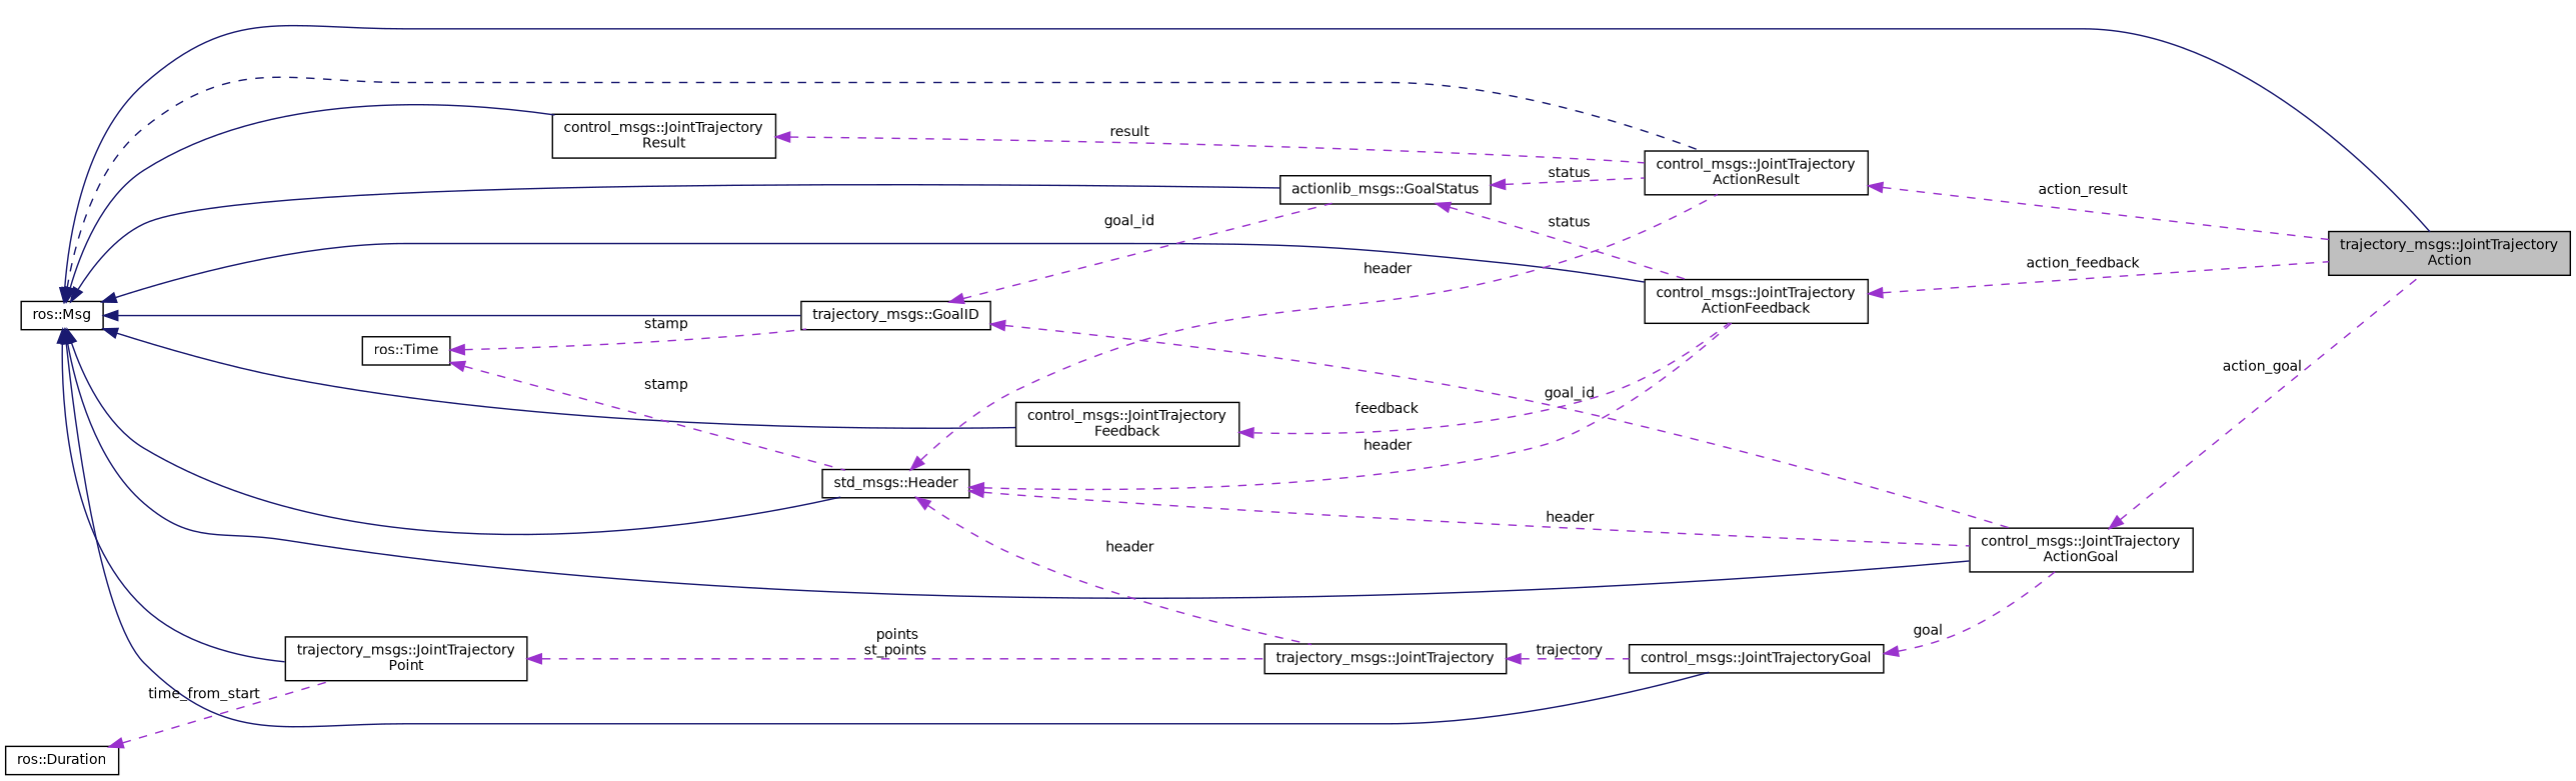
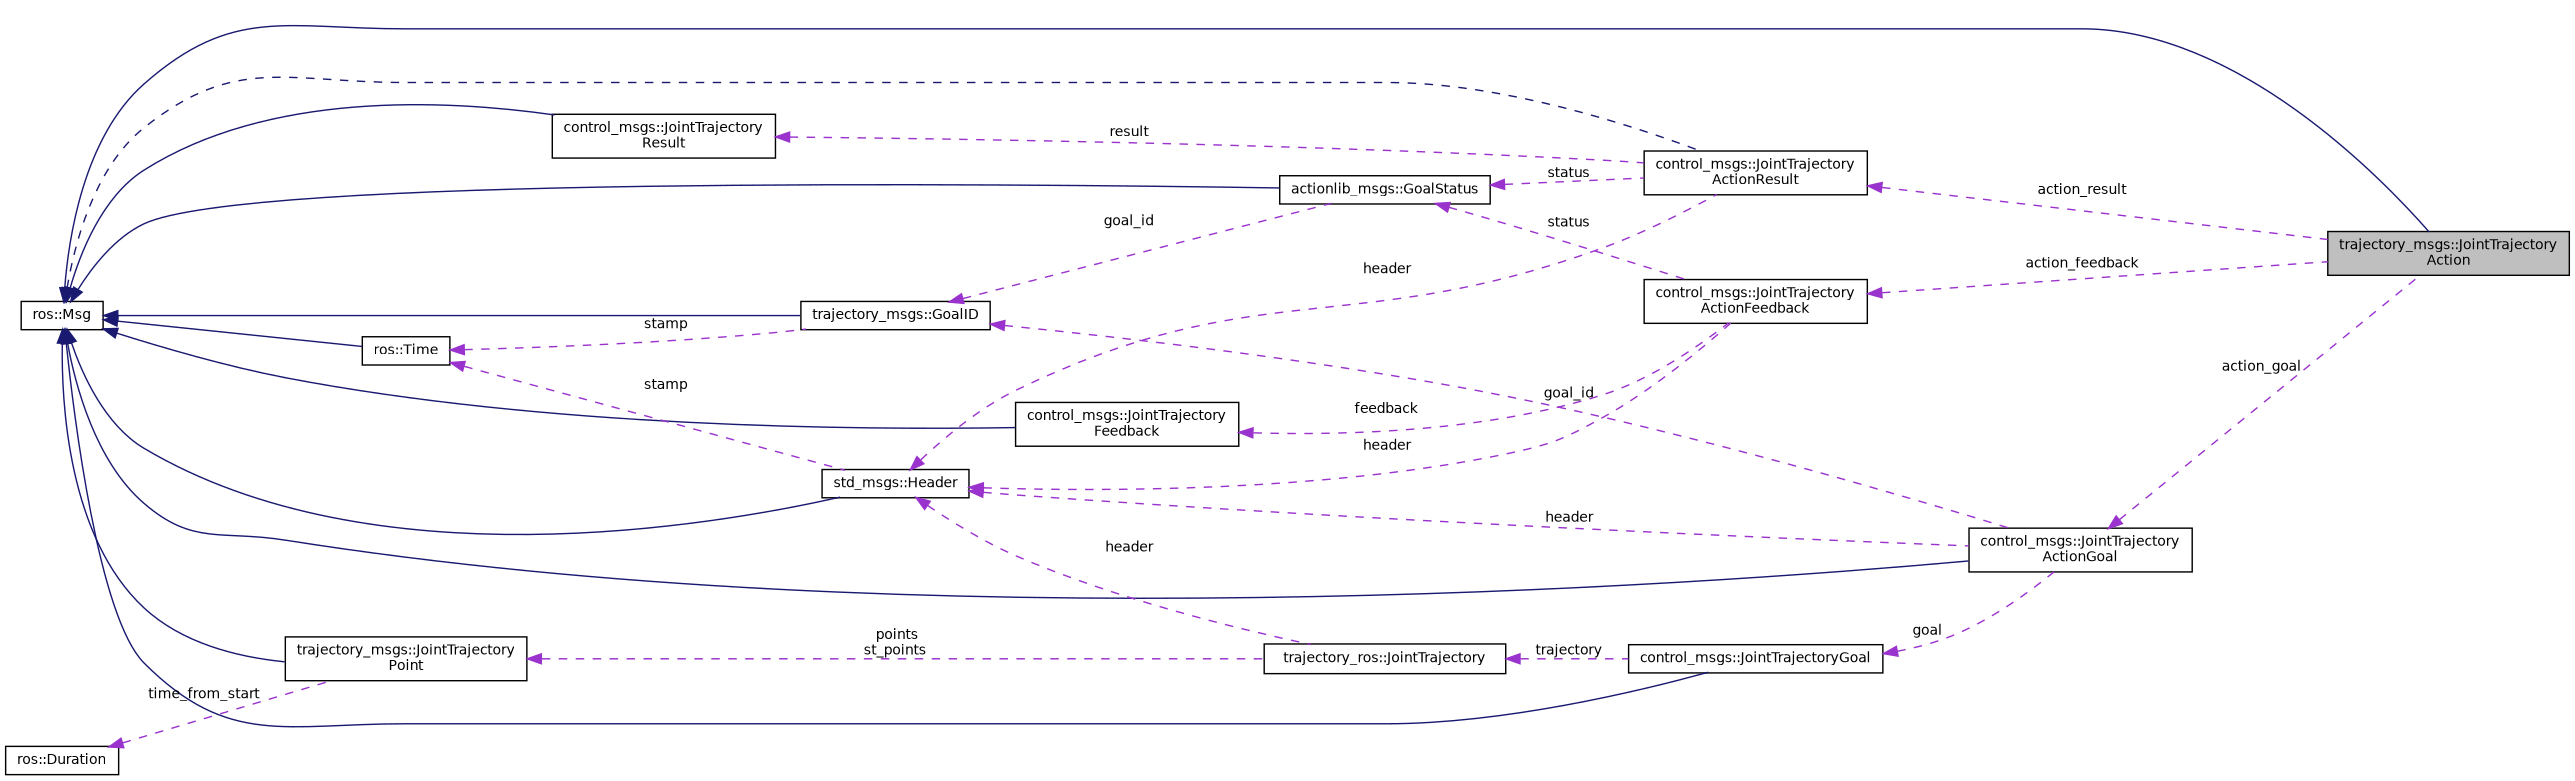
  digraph {
    rankdir=LR
    node [color=black fillcolor=white fontname=Helvetica fontsize=10 shape=record style=filled]
    edge [color=darkorchid3 dir=back fontname=Helvetica fontsize=10 labelfontname=Helvetica labelfontsize=10 style=dashed]
    n1 [fillcolor=grey75 fontcolor=black height=0.2 label="trajectory_msgs::JointTrajectory\lAction" width=0.4]
    n2 [height=0.2 label="ros::Msg" width=0.4]
    n3 [height=0.2 label="control_msgs::JointTrajectory\lActionResult" width=0.4]
    n4 [height=0.2 label="control_msgs::JointTrajectory\lResult" width=0.4]
    n5 [height=0.2 label="actionlib_msgs::GoalStatus" width=0.4]
    n6 [height=0.2 label="trajectory_msgs::GoalID" width=0.4]
    n7 [height=0.2 label="std_msgs::Header" width=0.4]
    n8 [height=0.2 label="control_msgs::JointTrajectory\lActionGoal" width=0.4]
    n9 [height=0.2 label="control_msgs::JointTrajectoryGoal" width=0.4]
    n10 [height=0.2 label="trajectory_msgs::JointTrajectory\lPoint" width=0.4]
    n11 [height=0.2 label="control_msgs::JointTrajectory\lActionFeedback" width=0.4]
    n12 [height=0.2 label="control_msgs::JointTrajectory\lFeedback" width=0.4]
-   n13 [height=0.2 label="trajectory_msgs::JointTrajectory" width=0.4]
+   n13 [height=0.2 label="trajectory_ros::JointTrajectory" width=0.4]
    n14 [height=0.2 label="ros::Time" width=0.4]
    n15 [height=0.2 label="ros::Duration" width=0.4]
    n2 -> n1 [color=midnightblue style=solid]
    n2 -> n3 [color=midnightblue]
    n2 -> n4 [color=midnightblue style=solid]
    n2 -> n5 [color=midnightblue style=solid]
    n2 -> n6 [color=midnightblue style=solid]
    n2 -> n7 [color=midnightblue style=solid]
    n2 -> n8 [color=midnightblue style=solid]
    n2 -> n9 [color=midnightblue style=solid]
    n2 -> n10 [color=midnightblue style=solid]
-   n2 -> n11 [color=midnightblue style=solid]
+   n2 -> n14 [color=midnightblue style=solid]
    n2 -> n12 [color=midnightblue style=solid]
    n3 -> n1 [label=" action_result"]
    n4 -> n3 [label=" result"]
    n5 -> n3 [label=" status"]
    n5 -> n11 [label=" status"]
    n6 -> n5 [label=" goal_id"]
    n6 -> n8 [label=" goal_id"]
    n7 -> n3 [label=" header"]
    n7 -> n8 [label=" header"]
    n7 -> n11 [label=" header"]
    n7 -> n13 [label=" header"]
    n8 -> n1 [label=" action_goal"]
    n9 -> n8 [label=" goal"]
    n10 -> n13 [label=" points\nst_points"]
    n11 -> n1 [label=" action_feedback"]
    n12 -> n11 [label=" feedback"]
    n13 -> n9 [label=" trajectory"]
    n14 -> n6 [label=" stamp"]
    n14 -> n7 [label=" stamp"]
    n15 -> n10 [label=" time_from_start"]
  }
